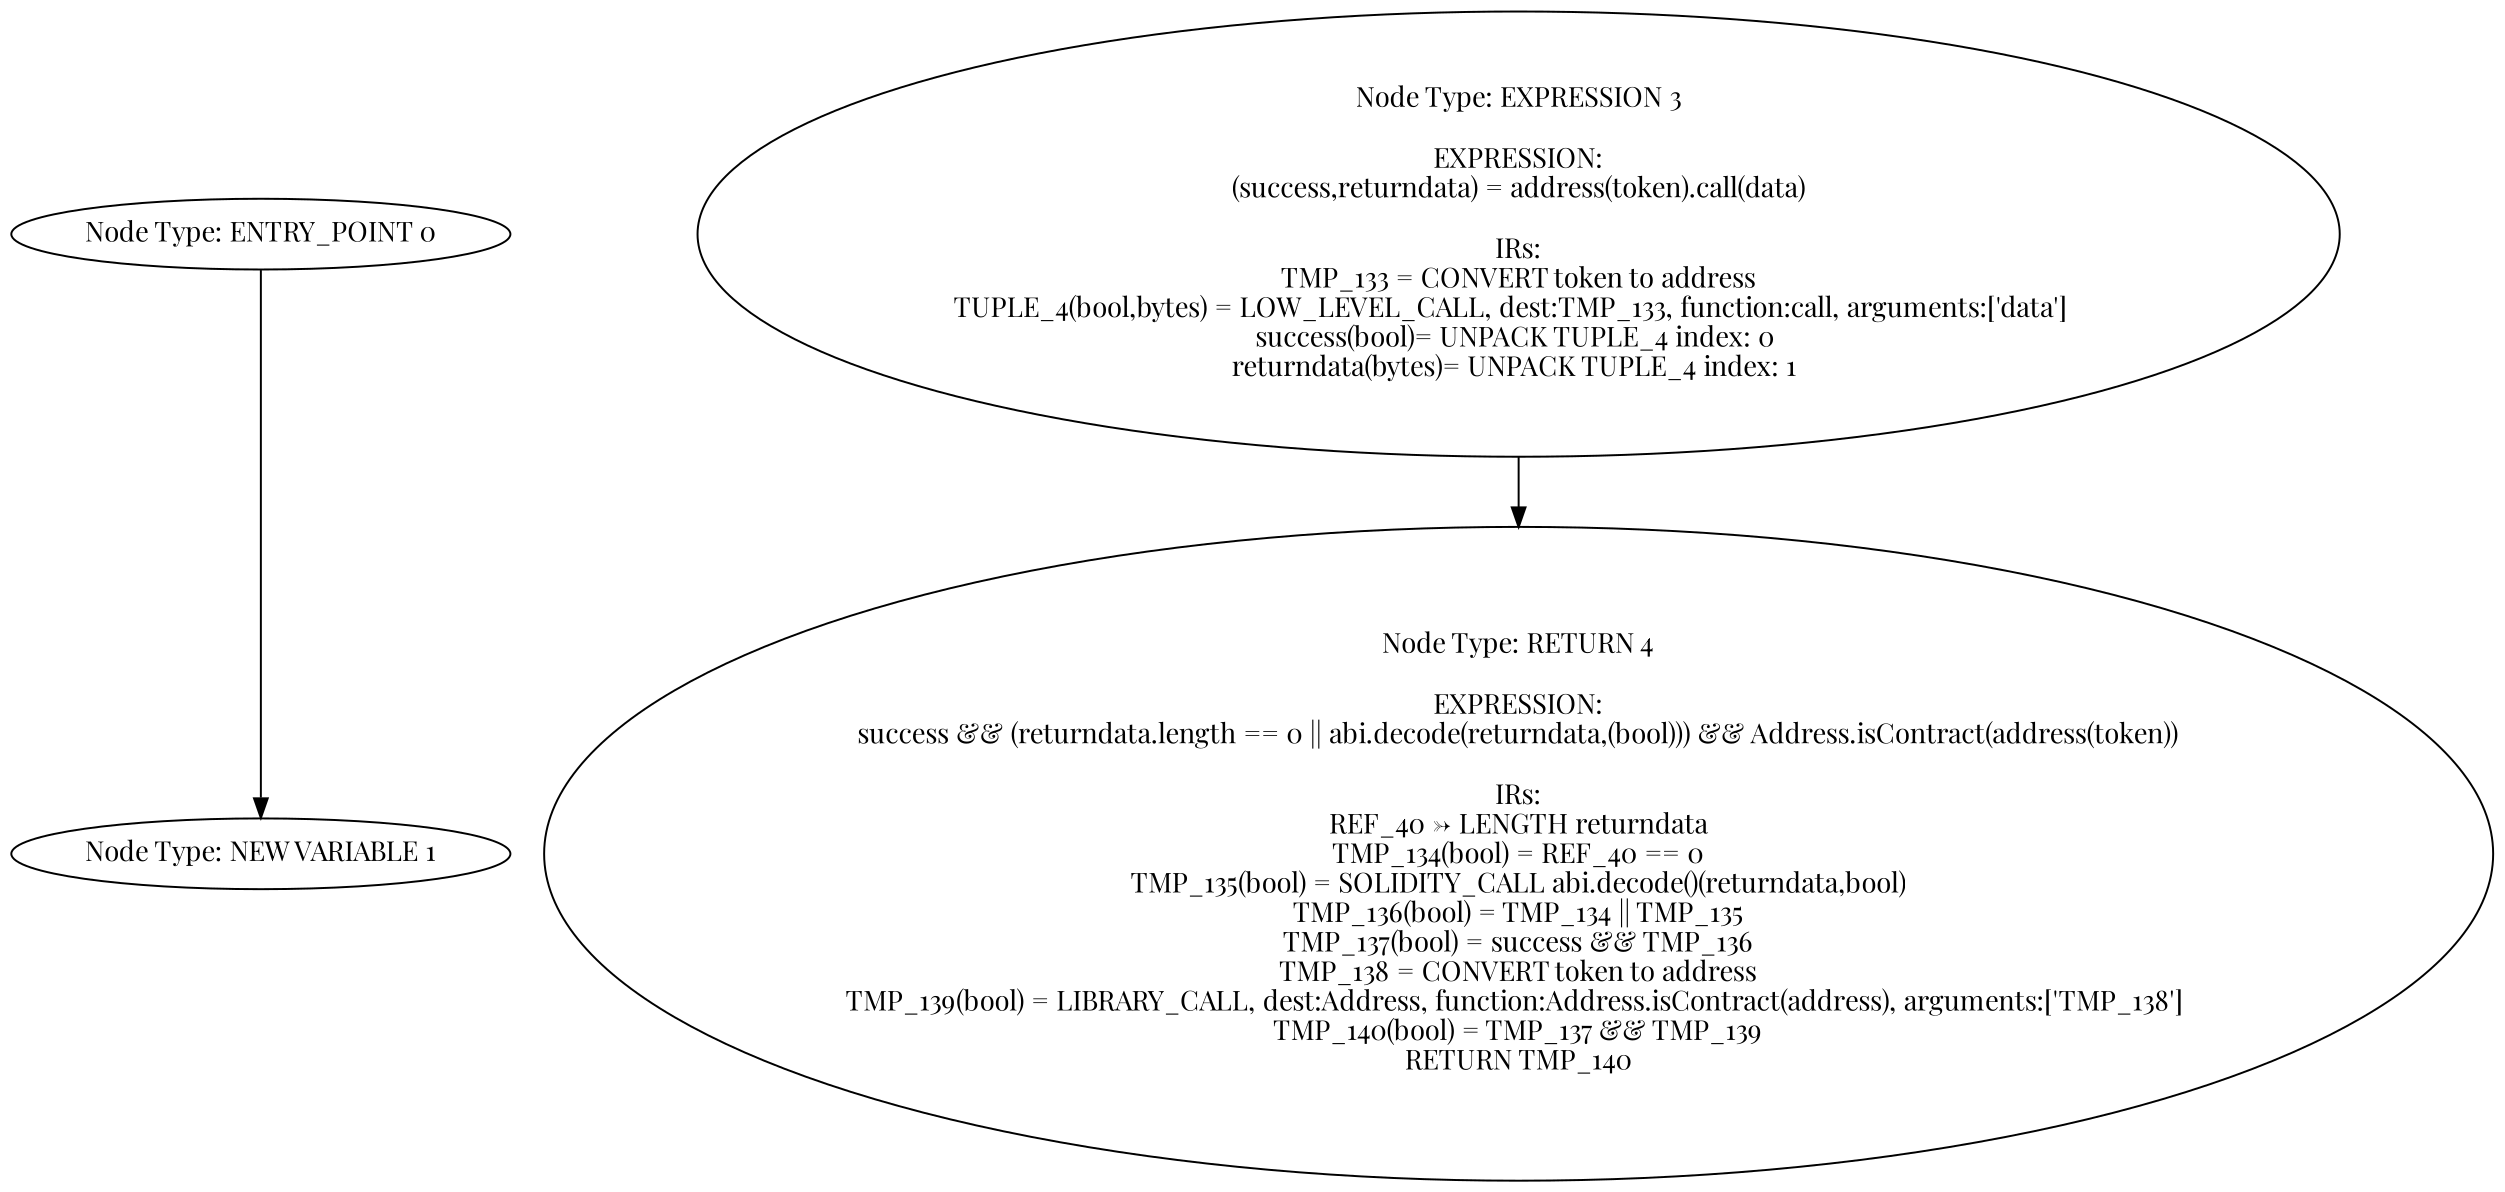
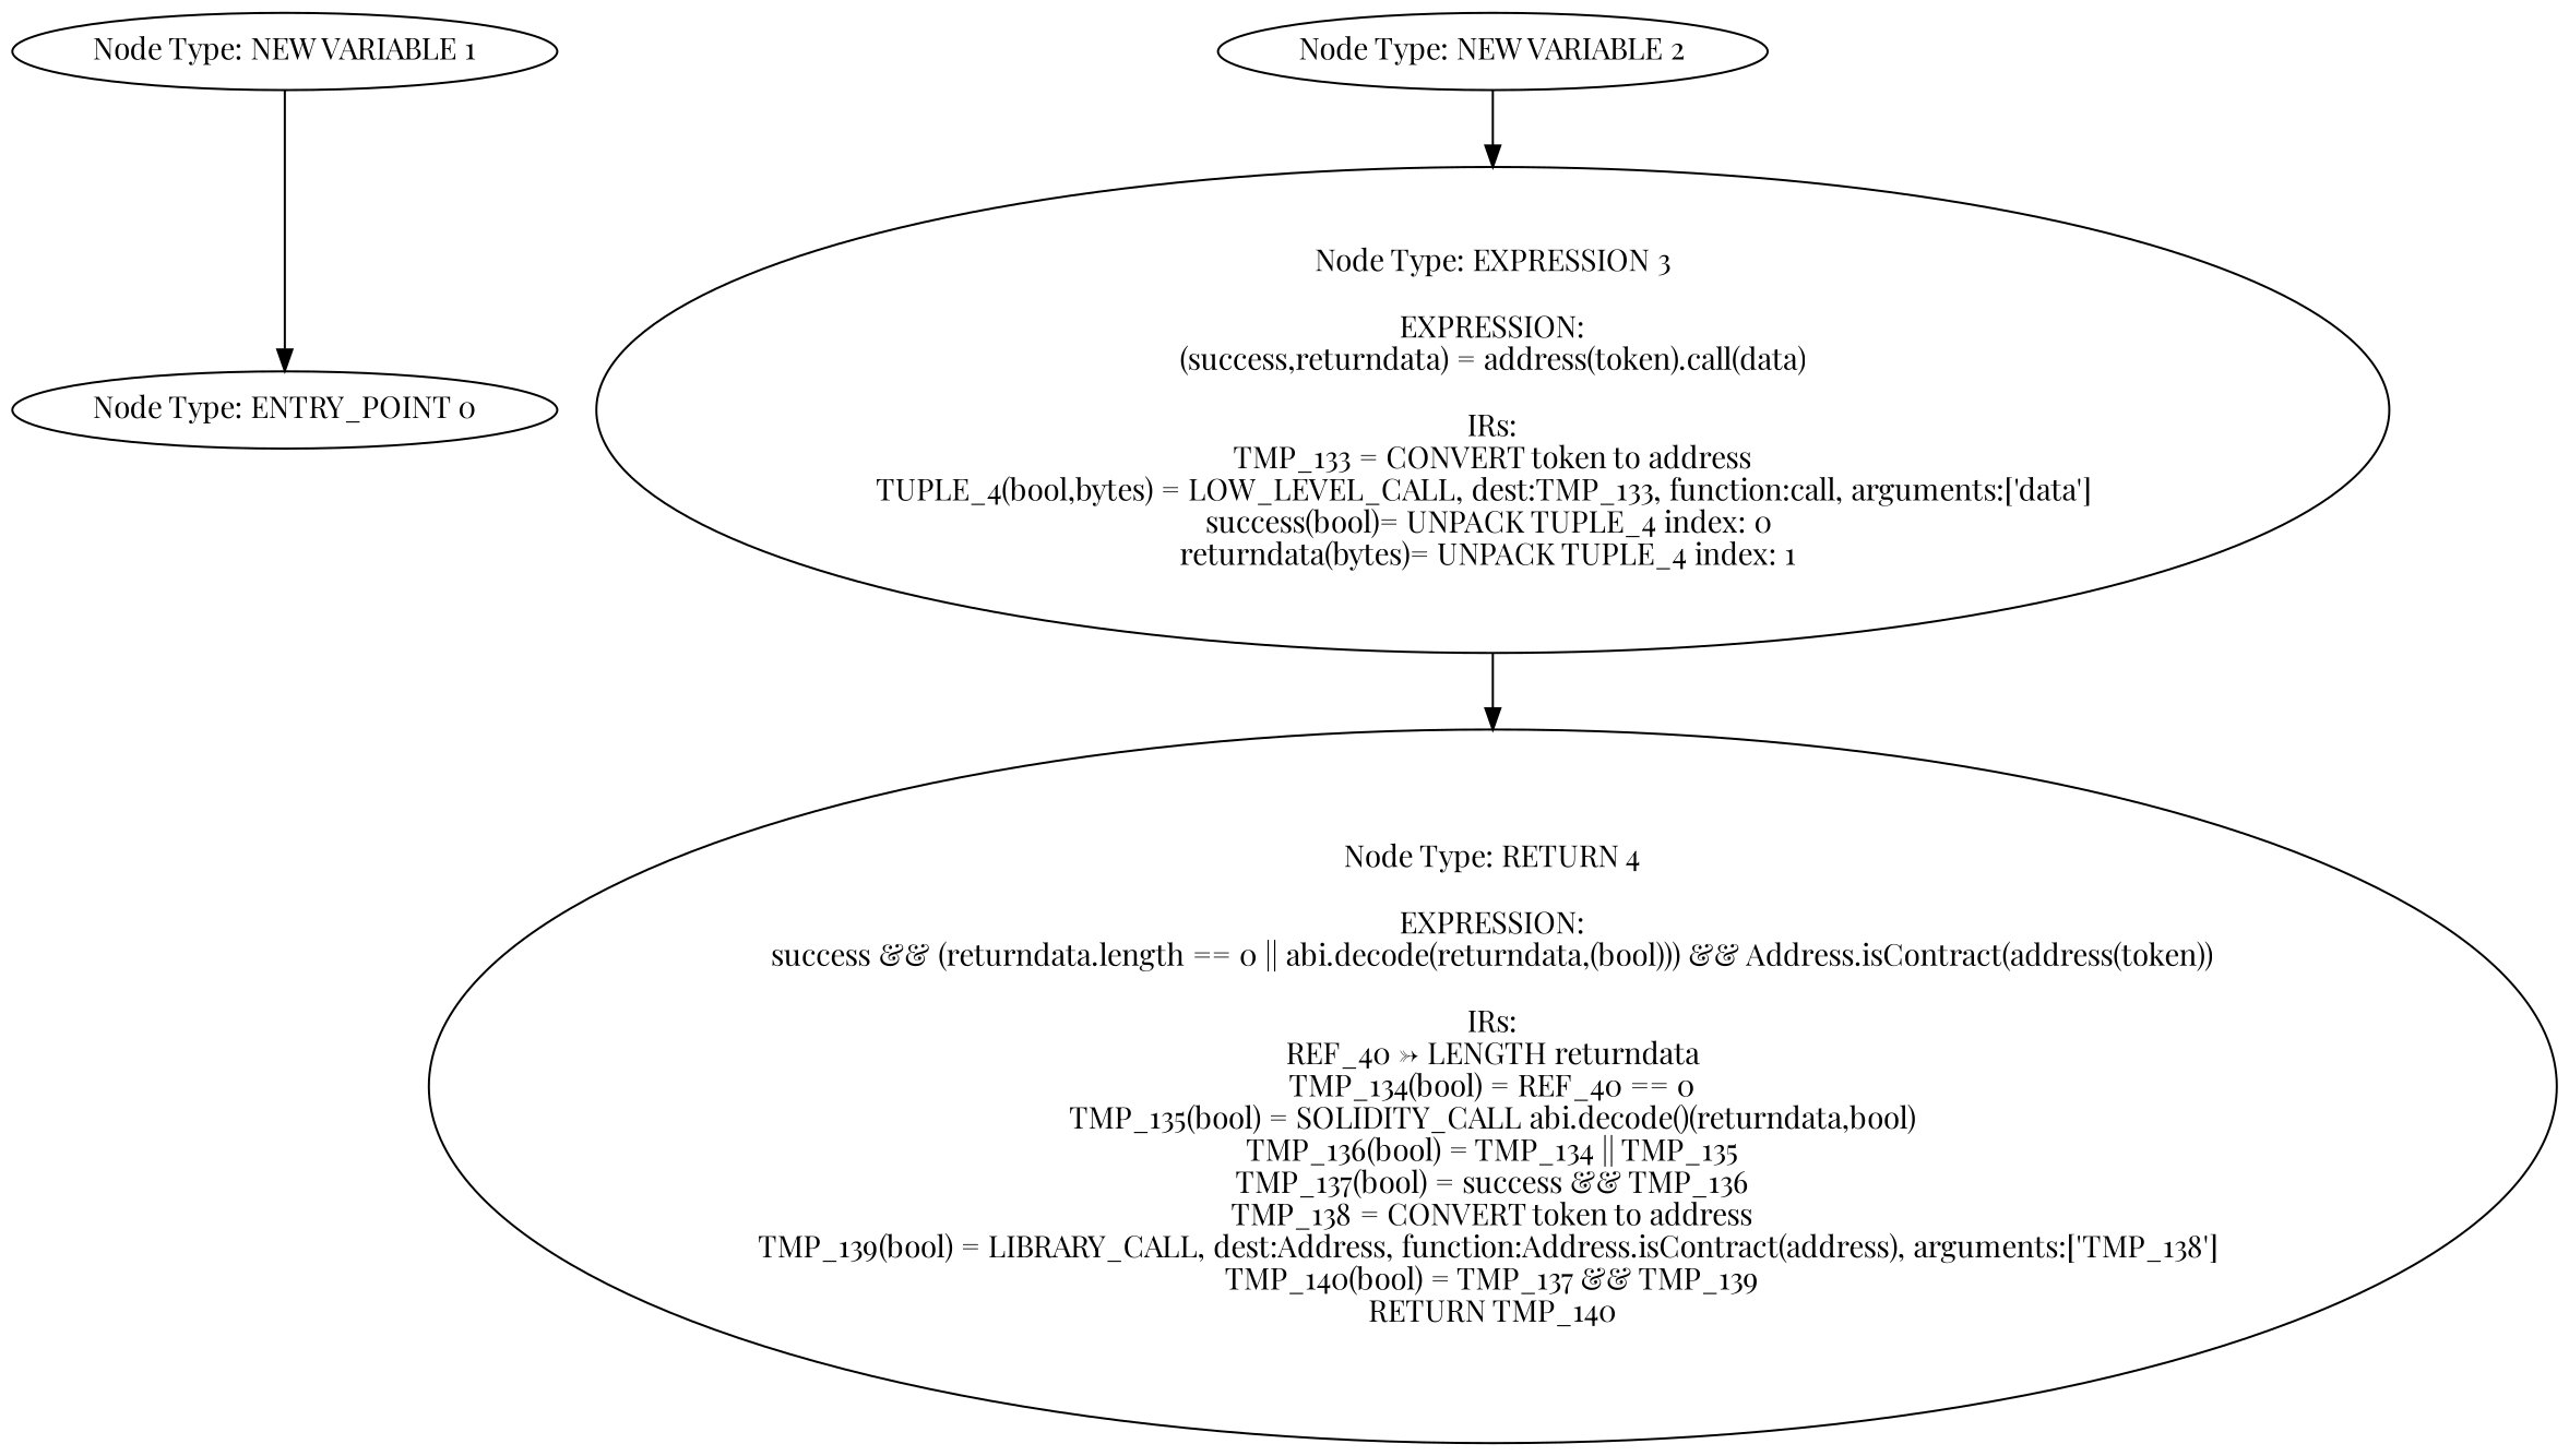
  digraph {
    fontname="Playfair Display"
    node [fontname="Playfair Display"]
    edge [fontname="Playfair Display"]
    n1 [label="Node Type: ENTRY_POINT 0\n"]
    n2 [label="Node Type: NEW VARIABLE 1\n"]
+   n3 [label="Node Type: NEW VARIABLE 2\n"]
    n4 [label="Node Type: EXPRESSION 3\n\nEXPRESSION:\n(success,returndata) = address(token).call(data)\n\nIRs:\nTMP_133 = CONVERT token to address\nTUPLE_4(bool,bytes) = LOW_LEVEL_CALL, dest:TMP_133, function:call, arguments:['data']  \nsuccess(bool)= UNPACK TUPLE_4 index: 0 \nreturndata(bytes)= UNPACK TUPLE_4 index: 1 "]
    n5 [label="Node Type: RETURN 4\n\nEXPRESSION:\nsuccess && (returndata.length == 0 || abi.decode(returndata,(bool))) && Address.isContract(address(token))\n\nIRs:\nREF_40 -> LENGTH returndata\nTMP_134(bool) = REF_40 == 0\nTMP_135(bool) = SOLIDITY_CALL abi.decode()(returndata,bool)\nTMP_136(bool) = TMP_134 || TMP_135\nTMP_137(bool) = success && TMP_136\nTMP_138 = CONVERT token to address\nTMP_139(bool) = LIBRARY_CALL, dest:Address, function:Address.isContract(address), arguments:['TMP_138'] \nTMP_140(bool) = TMP_137 && TMP_139\nRETURN TMP_140"]
-   n1 -> n2
+   n2 -> n1
+   n3 -> n4
    n4 -> n5
  }
